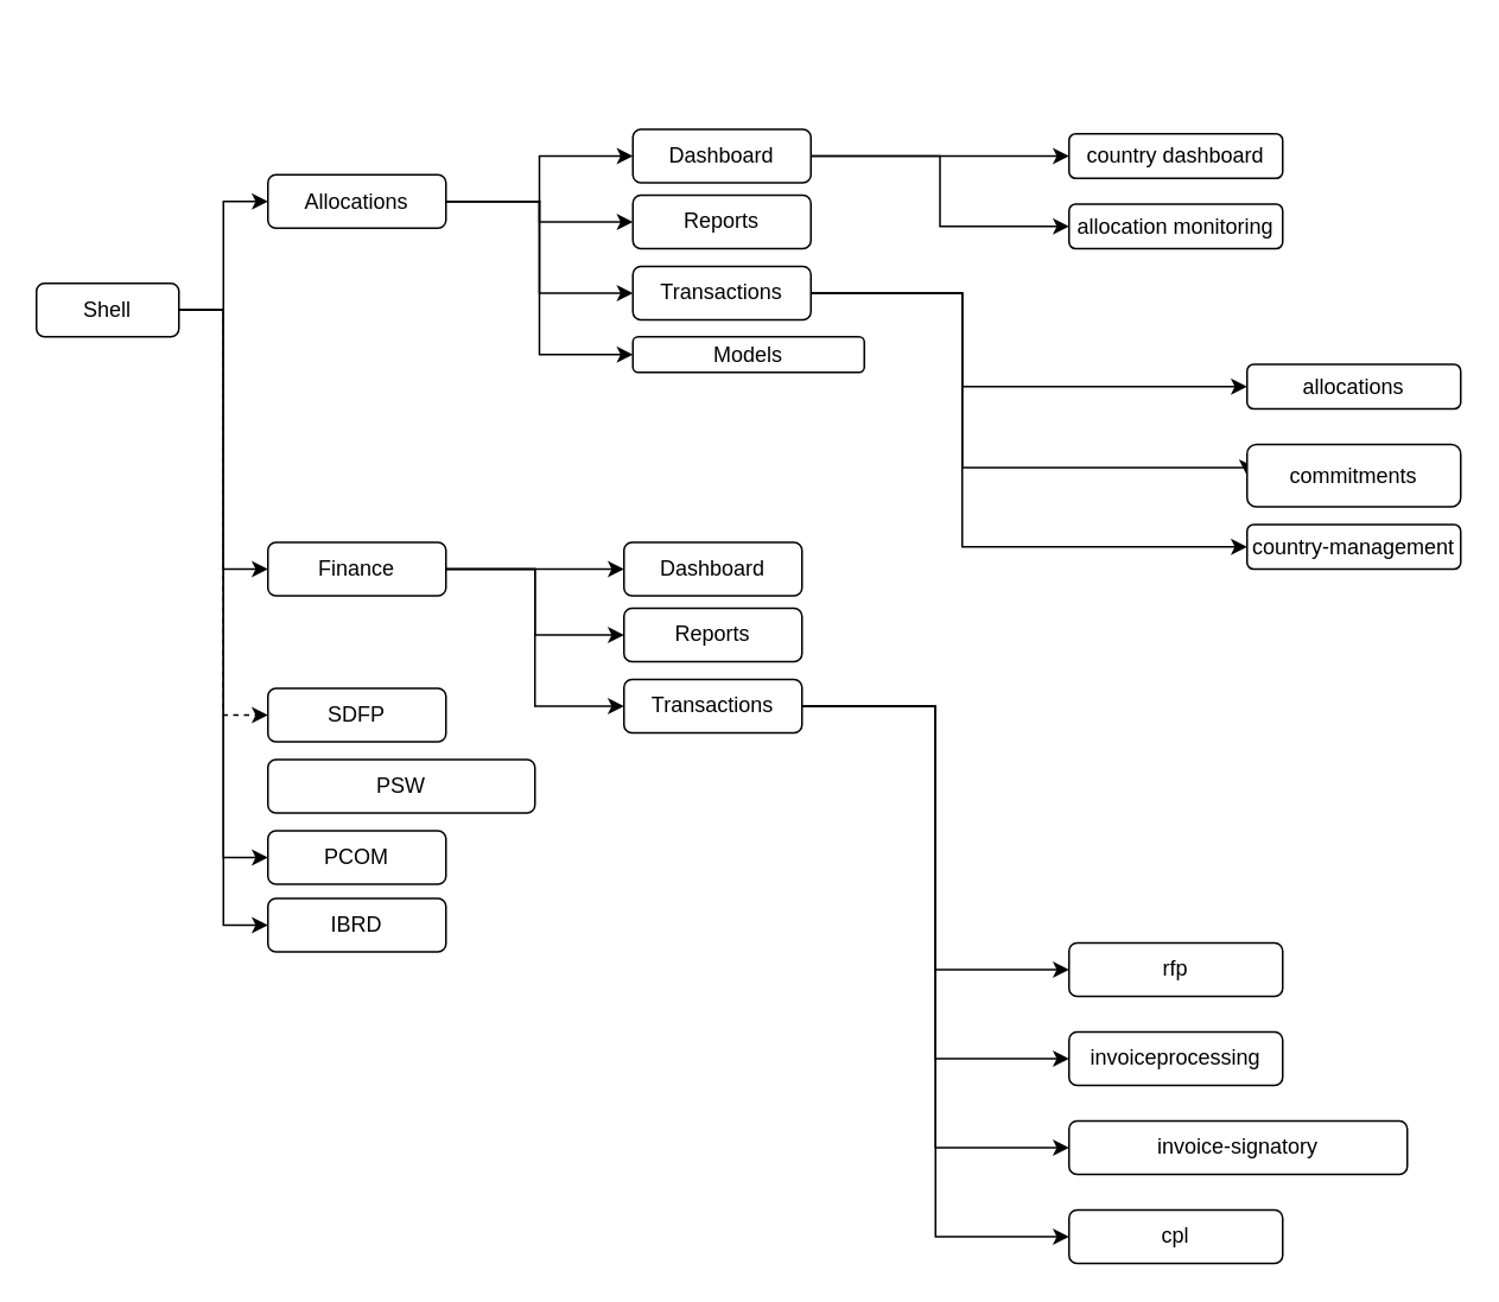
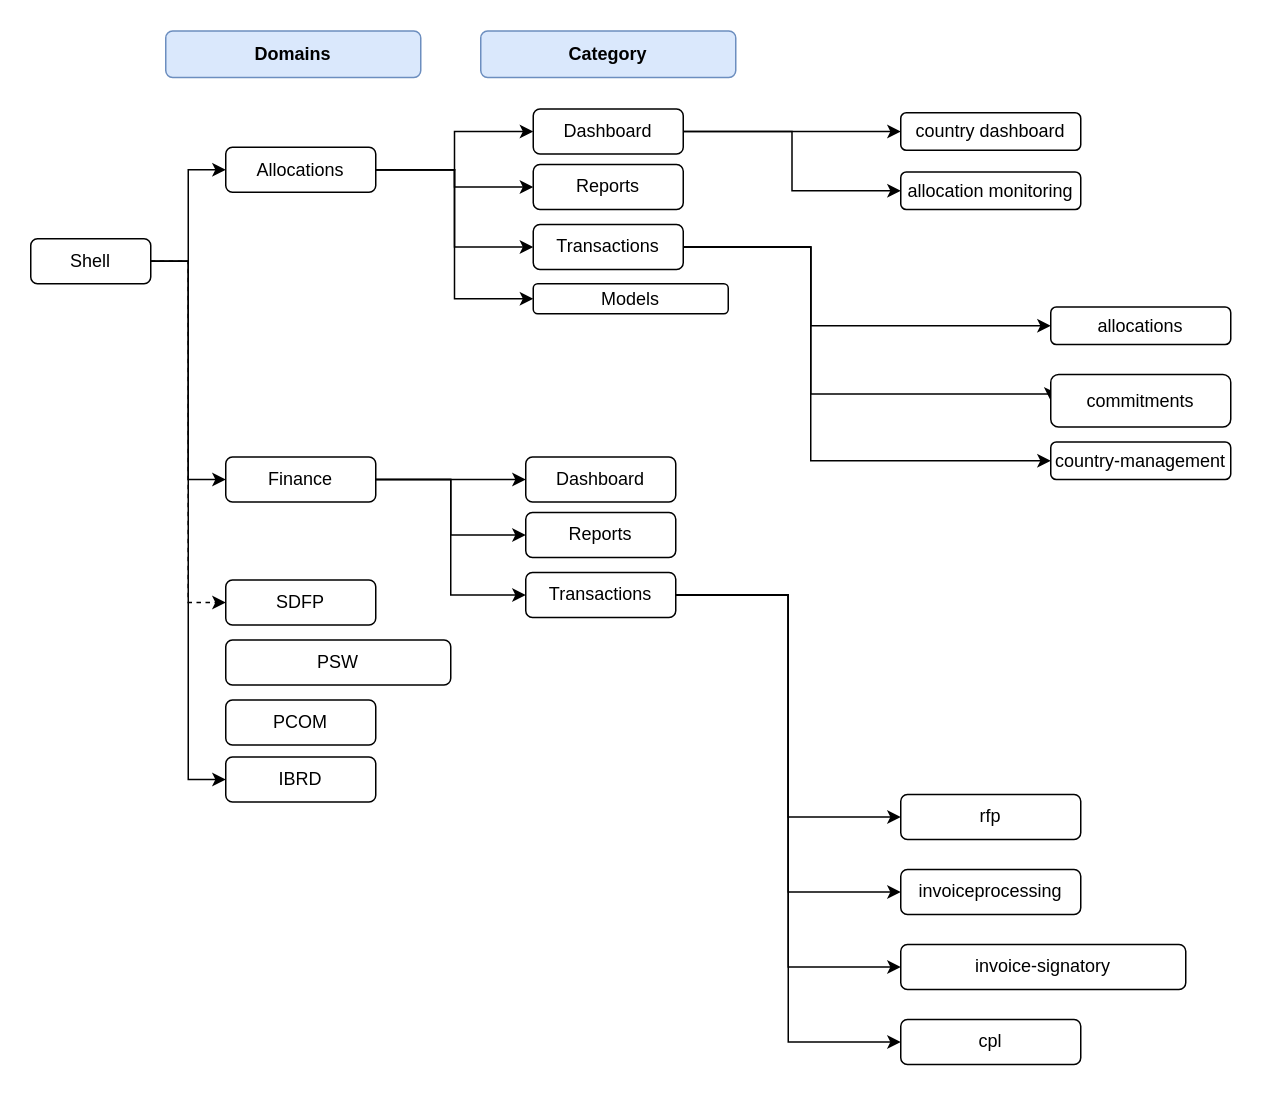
  <mxCell id="0" />
  <mxCell id="1" parent="0" />
  <mxCell id="2" style="edgeStyle=elbowEdgeStyle;rounded=0;orthogonalLoop=1;jettySize=auto;html=1;exitX=1;exitY=0.5;exitDx=0;exitDy=0;entryX=0;entryY=0.5;entryDx=0;entryDy=0;" edge="1" parent="1" source="7" target="32"><mxGeometry relative="1" as="geometry" /></mxCell>
  <mxCell id="3" style="edgeStyle=elbowEdgeStyle;rounded=0;orthogonalLoop=1;jettySize=auto;html=1;exitX=1;exitY=0.5;exitDx=0;exitDy=0;entryX=0;entryY=0.5;entryDx=0;entryDy=0;" edge="1" parent="1" source="7" target="28"><mxGeometry relative="1" as="geometry" /></mxCell>
  <mxCell id="4" style="edgeStyle=orthogonalEdgeStyle;rounded=0;orthogonalLoop=1;jettySize=auto;html=1;exitX=1;exitY=0.5;exitDx=0;exitDy=0;entryX=0;entryY=0.5;entryDx=0;entryDy=0;dashed=1;" edge="1" parent="1" source="7" target="33"><mxGeometry relative="1" as="geometry" /></mxCell>
- <mxCell id="5" style="edgeStyle=orthogonalEdgeStyle;rounded=0;orthogonalLoop=1;jettySize=auto;html=1;exitX=1;exitY=0.5;exitDx=0;exitDy=0;entryX=0;entryY=0.5;entryDx=0;entryDy=0;" edge="1" parent="1" source="7" target="35"><mxGeometry relative="1" as="geometry" /></mxCell>
  <mxCell id="6" style="edgeStyle=orthogonalEdgeStyle;rounded=0;orthogonalLoop=1;jettySize=auto;html=1;exitX=1;exitY=0.5;exitDx=0;exitDy=0;entryX=0;entryY=0.5;entryDx=0;entryDy=0;" edge="1" parent="1" source="7" target="36"><mxGeometry relative="1" as="geometry" /></mxCell>
  <mxCell id="7" value="Shell" style="rounded=1;whiteSpace=wrap;html=1;" vertex="1" parent="1"><mxGeometry x="20" y="158.5" width="80" height="30" as="geometry" /></mxCell>
  <mxCell id="8" value="Reports" style="rounded=1;whiteSpace=wrap;html=1;" vertex="1" parent="1"><mxGeometry x="355" y="109" width="100" height="30" as="geometry" /></mxCell>
  <mxCell id="9" style="edgeStyle=orthogonalEdgeStyle;rounded=0;orthogonalLoop=1;jettySize=auto;html=1;exitX=1;exitY=0.5;exitDx=0;exitDy=0;entryX=0;entryY=0.5;entryDx=0;entryDy=0;" edge="1" parent="1" source="12" target="17"><mxGeometry relative="1" as="geometry"><Array as="points"><mxPoint x="540" y="164" /><mxPoint x="540" y="217" /></Array></mxGeometry></mxCell>
  <mxCell id="10" style="edgeStyle=orthogonalEdgeStyle;rounded=0;orthogonalLoop=1;jettySize=auto;html=1;exitX=1;exitY=0.5;exitDx=0;exitDy=0;entryX=0;entryY=0.5;entryDx=0;entryDy=0;" edge="1" parent="1" source="12" target="19"><mxGeometry relative="1" as="geometry"><Array as="points"><mxPoint x="540" y="164" /><mxPoint x="540" y="262" /></Array></mxGeometry></mxCell>
  <mxCell id="11" style="edgeStyle=orthogonalEdgeStyle;rounded=0;orthogonalLoop=1;jettySize=auto;html=1;exitX=1;exitY=0.5;exitDx=0;exitDy=0;entryX=0;entryY=0.5;entryDx=0;entryDy=0;" edge="1" parent="1" source="12" target="18"><mxGeometry relative="1" as="geometry"><Array as="points"><mxPoint x="540" y="164" /><mxPoint x="540" y="307" /></Array></mxGeometry></mxCell>
  <mxCell id="12" value="Transactions" style="rounded=1;whiteSpace=wrap;html=1;" vertex="1" parent="1"><mxGeometry x="355" y="149" width="100" height="30" as="geometry" /></mxCell>
  <mxCell id="13" value="Models" style="rounded=1;whiteSpace=wrap;html=1;" vertex="1" parent="1"><mxGeometry x="355" y="188.5" width="130" height="20" as="geometry" /></mxCell>
  <mxCell id="14" style="edgeStyle=orthogonalEdgeStyle;rounded=0;orthogonalLoop=1;jettySize=auto;html=1;exitX=1;exitY=0.5;exitDx=0;exitDy=0;entryX=0;entryY=0.5;entryDx=0;entryDy=0;" edge="1" parent="1" source="16" target="46"><mxGeometry relative="1" as="geometry" /></mxCell>
  <mxCell id="15" style="edgeStyle=orthogonalEdgeStyle;rounded=0;orthogonalLoop=1;jettySize=auto;html=1;exitX=1;exitY=0.5;exitDx=0;exitDy=0;entryX=0;entryY=0.5;entryDx=0;entryDy=0;" edge="1" parent="1" source="16" target="47"><mxGeometry relative="1" as="geometry" /></mxCell>
  <mxCell id="16" value="Dashboard" style="rounded=1;whiteSpace=wrap;html=1;" vertex="1" parent="1"><mxGeometry x="355" y="72" width="100" height="30" as="geometry" /></mxCell>
  <mxCell id="17" value="allocations" style="rounded=1;whiteSpace=wrap;html=1;" vertex="1" parent="1"><mxGeometry x="700" y="204" width="120" height="25" as="geometry" /></mxCell>
  <mxCell id="18" value="country-management" style="rounded=1;whiteSpace=wrap;html=1;" vertex="1" parent="1"><mxGeometry x="700" y="294" width="120" height="25" as="geometry" /></mxCell>
  <mxCell id="19" value="commitments" style="rounded=1;whiteSpace=wrap;html=1;" vertex="1" parent="1"><mxGeometry x="700" y="249" width="120" height="35" as="geometry" /></mxCell>
  <mxCell id="20" value="rfp" style="rounded=1;whiteSpace=wrap;html=1;" vertex="1" parent="1"><mxGeometry x="600" y="529" width="120" height="30" as="geometry" /></mxCell>
  <mxCell id="21" value="invoiceprocessing" style="rounded=1;whiteSpace=wrap;html=1;" vertex="1" parent="1"><mxGeometry x="600" y="579" width="120" height="30" as="geometry" /></mxCell>
  <mxCell id="22" value="invoice-signatory" style="rounded=1;whiteSpace=wrap;html=1;" vertex="1" parent="1"><mxGeometry x="600" y="629" width="190" height="30" as="geometry" /></mxCell>
  <mxCell id="23" value="cpl" style="rounded=1;whiteSpace=wrap;html=1;" vertex="1" parent="1"><mxGeometry x="600" y="679" width="120" height="30" as="geometry" /></mxCell>
  <mxCell id="24" style="edgeStyle=orthogonalEdgeStyle;rounded=0;orthogonalLoop=1;jettySize=auto;html=1;exitX=1;exitY=0.5;exitDx=0;exitDy=0;entryX=0;entryY=0.5;entryDx=0;entryDy=0;" edge="1" parent="1" source="28" target="16"><mxGeometry relative="1" as="geometry" /></mxCell>
  <mxCell id="25" style="edgeStyle=orthogonalEdgeStyle;rounded=0;orthogonalLoop=1;jettySize=auto;html=1;exitX=1;exitY=0.5;exitDx=0;exitDy=0;" edge="1" parent="1" source="28" target="8"><mxGeometry relative="1" as="geometry" /></mxCell>
  <mxCell id="26" style="edgeStyle=orthogonalEdgeStyle;rounded=0;orthogonalLoop=1;jettySize=auto;html=1;exitX=1;exitY=0.5;exitDx=0;exitDy=0;entryX=0;entryY=0.5;entryDx=0;entryDy=0;" edge="1" parent="1" source="28" target="12"><mxGeometry relative="1" as="geometry" /></mxCell>
  <mxCell id="27" style="edgeStyle=orthogonalEdgeStyle;rounded=0;orthogonalLoop=1;jettySize=auto;html=1;exitX=1;exitY=0.5;exitDx=0;exitDy=0;entryX=0;entryY=0.5;entryDx=0;entryDy=0;" edge="1" parent="1" source="28" target="13"><mxGeometry relative="1" as="geometry" /></mxCell>
  <mxCell id="28" value="Allocations" style="rounded=1;whiteSpace=wrap;html=1;container=0;" vertex="1" parent="1"><mxGeometry x="150" y="97.5" width="100" height="30" as="geometry" /></mxCell>
  <mxCell id="29" style="edgeStyle=orthogonalEdgeStyle;rounded=0;orthogonalLoop=1;jettySize=auto;html=1;exitX=1;exitY=0.5;exitDx=0;exitDy=0;entryX=0;entryY=0.5;entryDx=0;entryDy=0;" edge="1" parent="1" source="32" target="45"><mxGeometry relative="1" as="geometry" /></mxCell>
  <mxCell id="30" style="edgeStyle=orthogonalEdgeStyle;rounded=0;orthogonalLoop=1;jettySize=auto;html=1;exitX=1;exitY=0.5;exitDx=0;exitDy=0;entryX=0;entryY=0.5;entryDx=0;entryDy=0;" edge="1" parent="1" source="32" target="39"><mxGeometry relative="1" as="geometry" /></mxCell>
  <mxCell id="31" style="edgeStyle=orthogonalEdgeStyle;rounded=0;orthogonalLoop=1;jettySize=auto;html=1;exitX=1;exitY=0.5;exitDx=0;exitDy=0;entryX=0;entryY=0.5;entryDx=0;entryDy=0;" edge="1" parent="1" source="32" target="44"><mxGeometry relative="1" as="geometry" /></mxCell>
  <mxCell id="32" value="Finance" style="rounded=1;whiteSpace=wrap;html=1;container=0;" vertex="1" parent="1"><mxGeometry x="150" y="304" width="100" height="30" as="geometry" /></mxCell>
  <mxCell id="33" value="SDFP" style="rounded=1;whiteSpace=wrap;html=1;container=0;" vertex="1" parent="1"><mxGeometry x="150" y="386" width="100" height="30" as="geometry" /></mxCell>
  <mxCell id="34" value="PSW" style="rounded=1;whiteSpace=wrap;html=1;container=0;" vertex="1" parent="1"><mxGeometry x="150" y="426" width="150" height="30" as="geometry" /></mxCell>
  <mxCell id="35" value="PCOM" style="rounded=1;whiteSpace=wrap;html=1;container=0;" vertex="1" parent="1"><mxGeometry x="150" y="466" width="100" height="30" as="geometry" /></mxCell>
  <mxCell id="36" value="IBRD" style="rounded=1;whiteSpace=wrap;html=1;container=0;" vertex="1" parent="1"><mxGeometry x="150" y="504" width="100" height="30" as="geometry" /></mxCell>
+ <mxCell id="37" value="Category" style="rounded=1;whiteSpace=wrap;html=1;fillColor=#dae8fc;strokeColor=#6c8ebf;fontStyle=1;gradientColor=none;labelBackgroundColor=none;fontFamily=Helvetica;" vertex="1" parent="1"><mxGeometry x="320" y="20" width="170" height="31" as="geometry" /></mxCell>
+ <mxCell id="38" value="Domains" style="rounded=1;whiteSpace=wrap;html=1;fillColor=#dae8fc;strokeColor=#6c8ebf;fontStyle=1;gradientColor=none;labelBackgroundColor=none;fontFamily=Helvetica;" vertex="1" parent="1"><mxGeometry x="110" y="20" width="170" height="31" as="geometry" /></mxCell>
  <mxCell id="39" value="Reports" style="rounded=1;whiteSpace=wrap;html=1;" vertex="1" parent="1"><mxGeometry x="350" y="341" width="100" height="30" as="geometry" /></mxCell>
  <mxCell id="40" style="edgeStyle=orthogonalEdgeStyle;rounded=0;orthogonalLoop=1;jettySize=auto;html=1;exitX=1;exitY=0.5;exitDx=0;exitDy=0;entryX=0;entryY=0.5;entryDx=0;entryDy=0;" edge="1" parent="1" source="44" target="20"><mxGeometry relative="1" as="geometry" /></mxCell>
  <mxCell id="41" style="edgeStyle=orthogonalEdgeStyle;rounded=0;orthogonalLoop=1;jettySize=auto;html=1;exitX=1;exitY=0.5;exitDx=0;exitDy=0;entryX=0;entryY=0.5;entryDx=0;entryDy=0;" edge="1" parent="1" source="44" target="21"><mxGeometry relative="1" as="geometry"><mxPoint x="590" y="499" as="targetPoint" /></mxGeometry></mxCell>
  <mxCell id="42" style="edgeStyle=orthogonalEdgeStyle;rounded=0;orthogonalLoop=1;jettySize=auto;html=1;exitX=1;exitY=0.5;exitDx=0;exitDy=0;entryX=0;entryY=0.5;entryDx=0;entryDy=0;" edge="1" parent="1" source="44" target="22"><mxGeometry relative="1" as="geometry" /></mxCell>
  <mxCell id="43" style="edgeStyle=orthogonalEdgeStyle;rounded=0;orthogonalLoop=1;jettySize=auto;html=1;exitX=1;exitY=0.5;exitDx=0;exitDy=0;entryX=0;entryY=0.5;entryDx=0;entryDy=0;" edge="1" parent="1" source="44" target="23"><mxGeometry relative="1" as="geometry" /></mxCell>
  <mxCell id="44" value="Transactions" style="rounded=1;whiteSpace=wrap;html=1;" vertex="1" parent="1"><mxGeometry x="350" y="381" width="100" height="30" as="geometry" /></mxCell>
  <mxCell id="45" value="Dashboard" style="rounded=1;whiteSpace=wrap;html=1;" vertex="1" parent="1"><mxGeometry x="350" y="304" width="100" height="30" as="geometry" /></mxCell>
  <mxCell id="46" value="country dashboard" style="rounded=1;whiteSpace=wrap;html=1;" vertex="1" parent="1"><mxGeometry x="600" y="74.5" width="120" height="25" as="geometry" /></mxCell>
  <mxCell id="47" value="allocation monitoring" style="rounded=1;whiteSpace=wrap;html=1;" vertex="1" parent="1"><mxGeometry x="600" y="114" width="120" height="25" as="geometry" /></mxCell>
